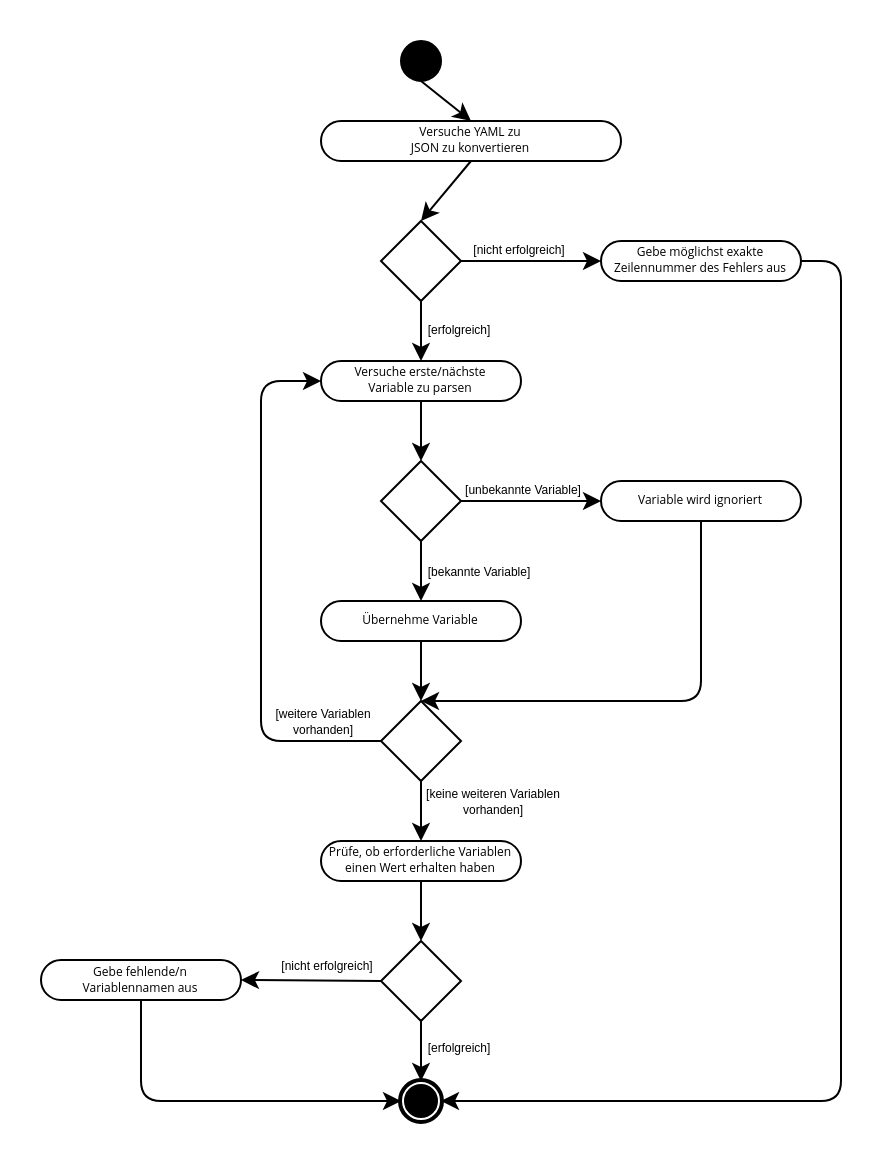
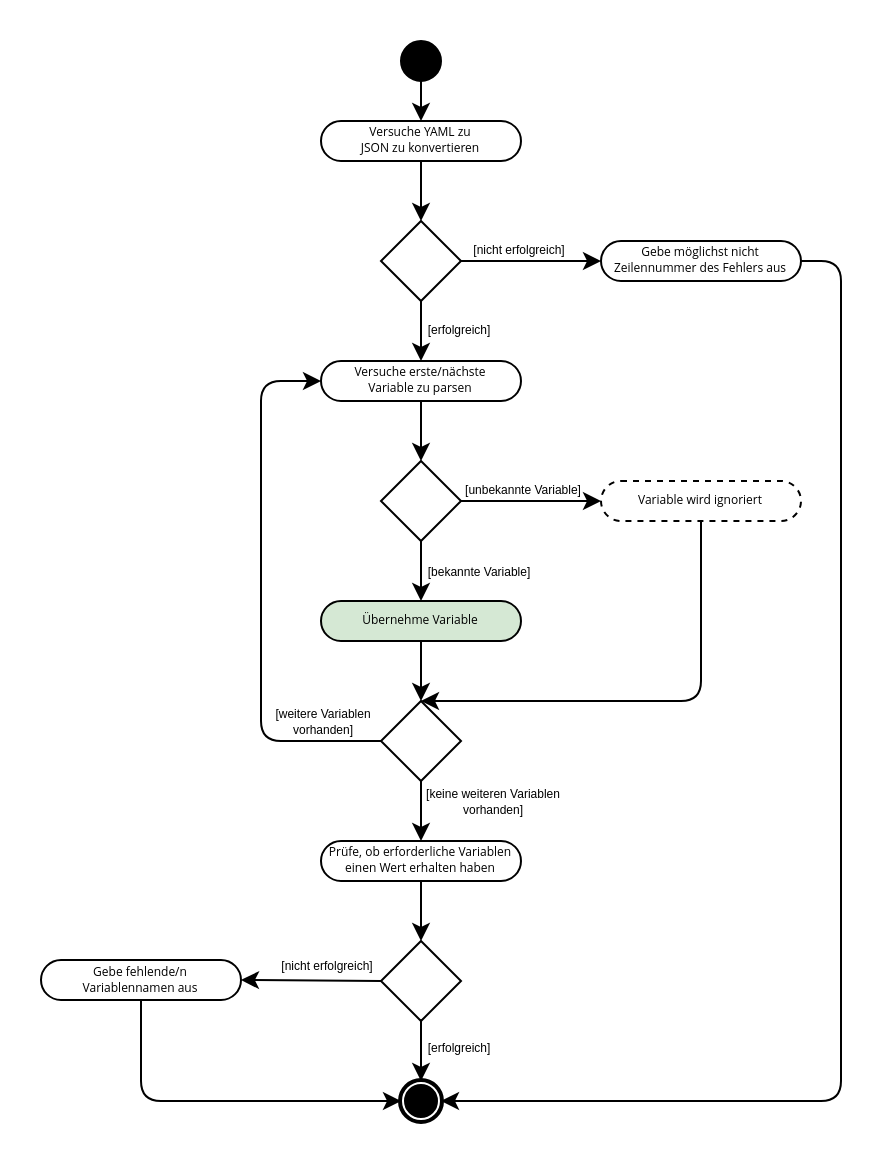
  <mxCell id="0" />
  <mxCell id="1" parent="0" />
  <mxCell id="2" value="" style="ellipse;whiteSpace=wrap;html=1;rounded=0;shadow=0;comic=0;labelBackgroundColor=none;strokeWidth=1;fillColor=#000000;fontFamily=Open Sans;fontSize=6;align=center;FType=g;labelPosition=center;verticalLabelPosition=middle;verticalAlign=middle;" vertex="1" parent="1"><mxGeometry x="200" y="20" width="20" height="20" as="geometry" /></mxCell>
- <mxCell id="3" value="&lt;font style=&quot;font-size: 6px&quot;&gt;Versuche YAML zu&lt;br&gt;JSON zu konvertieren&lt;/font&gt;" style="rounded=1;whiteSpace=wrap;html=1;shadow=0;comic=0;labelBackgroundColor=none;strokeWidth=1;fontFamily=Open Sans;fontSize=6;align=center;arcSize=50;FType=g;labelPosition=center;verticalLabelPosition=middle;verticalAlign=middle;" vertex="1" parent="1"><mxGeometry x="160" y="60" width="150" height="20" as="geometry" /></mxCell>
+ <mxCell id="3" value="&lt;font style=&quot;font-size: 6px&quot;&gt;Versuche YAML zu&lt;br&gt;JSON zu konvertieren&lt;/font&gt;" style="rounded=1;whiteSpace=wrap;html=1;shadow=0;comic=0;labelBackgroundColor=none;strokeWidth=1;fontFamily=Open Sans;fontSize=6;align=center;arcSize=50;FType=g;labelPosition=center;verticalLabelPosition=middle;verticalAlign=middle;" vertex="1" parent="1"><mxGeometry x="160" y="60" width="100" height="20" as="geometry" /></mxCell>
  <mxCell id="4" value="" style="shape=mxgraph.bpmn.shape;html=1;verticalLabelPosition=middle;labelBackgroundColor=#ffffff;verticalAlign=middle;perimeter=ellipsePerimeter;outline=end;symbol=terminate;rounded=0;shadow=0;comic=0;strokeWidth=1;fontFamily=Open Sans;fontSize=6;align=center;FType=g;labelPosition=center;" vertex="1" parent="1"><mxGeometry x="200" y="540" width="20" height="20" as="geometry" /></mxCell>
  <mxCell id="5" value="" style="rhombus;whiteSpace=wrap;html=1;fontSize=6;fontFamily=Open Sans;FType=g;labelPosition=center;verticalLabelPosition=middle;align=center;verticalAlign=middle;" vertex="1" parent="1"><mxGeometry x="190" y="110" width="40" height="40" as="geometry" /></mxCell>
- <mxCell id="6" value="Gebe möglichst exakte&lt;br&gt;Zeilennummer des Fehlers aus" style="rounded=1;whiteSpace=wrap;html=1;shadow=0;comic=0;labelBackgroundColor=none;strokeWidth=1;fontFamily=Open Sans;fontSize=6;align=center;arcSize=50;FType=g;labelPosition=center;verticalLabelPosition=middle;verticalAlign=middle;" vertex="1" parent="1"><mxGeometry x="300" y="120" width="100" height="20" as="geometry" /></mxCell>
+ <mxCell id="6" value="Gebe möglichst nicht&lt;br&gt;Zeilennummer des Fehlers aus" style="rounded=1;whiteSpace=wrap;html=1;shadow=0;comic=0;labelBackgroundColor=none;strokeWidth=1;fontFamily=Open Sans;fontSize=6;align=center;arcSize=50;FType=g;labelPosition=center;verticalLabelPosition=middle;verticalAlign=middle;" vertex="1" parent="1"><mxGeometry x="300" y="120" width="100" height="20" as="geometry" /></mxCell>
  <mxCell id="7" value="Versuche erste/nächste&lt;br&gt;Variable zu parsen" style="rounded=1;whiteSpace=wrap;html=1;shadow=0;comic=0;labelBackgroundColor=none;strokeWidth=1;fontFamily=Open Sans;fontSize=6;align=center;arcSize=50;FType=g;labelPosition=center;verticalLabelPosition=middle;verticalAlign=middle;" vertex="1" parent="1"><mxGeometry x="160" y="180" width="100" height="20" as="geometry" /></mxCell>
  <mxCell id="8" value="" style="rhombus;whiteSpace=wrap;html=1;fontSize=6;fontFamily=Open Sans;FType=g;labelPosition=center;verticalLabelPosition=middle;align=center;verticalAlign=middle;" vertex="1" parent="1"><mxGeometry x="190" y="230" width="40" height="40" as="geometry" /></mxCell>
- <mxCell id="9" value="Variable wird ignoriert" style="rounded=1;whiteSpace=wrap;html=1;shadow=0;comic=0;labelBackgroundColor=none;strokeWidth=1;fontFamily=Open Sans;fontSize=6;align=center;arcSize=50;FType=g;labelPosition=center;verticalLabelPosition=middle;verticalAlign=middle;" vertex="1" parent="1"><mxGeometry x="300" y="240" width="100" height="20" as="geometry" /></mxCell>
- <mxCell id="10" value="Übernehme Variable" style="rounded=1;whiteSpace=wrap;html=1;shadow=0;comic=0;labelBackgroundColor=none;strokeWidth=1;fontFamily=Open Sans;fontSize=6;align=center;arcSize=50;FType=g;labelPosition=center;verticalLabelPosition=middle;verticalAlign=middle;" vertex="1" parent="1"><mxGeometry x="160" y="300" width="100" height="20" as="geometry" /></mxCell>
+ <mxCell id="9" value="Variable wird ignoriert" style="rounded=1;whiteSpace=wrap;html=1;shadow=0;comic=0;labelBackgroundColor=none;strokeWidth=1;fontFamily=Open Sans;fontSize=6;align=center;arcSize=50;FType=g;labelPosition=center;verticalLabelPosition=middle;verticalAlign=middle;dashed=1;" vertex="1" parent="1"><mxGeometry x="300" y="240" width="100" height="20" as="geometry" /></mxCell>
+ <mxCell id="10" value="Übernehme Variable" style="rounded=1;whiteSpace=wrap;html=1;shadow=0;comic=0;labelBackgroundColor=none;strokeWidth=1;fontFamily=Open Sans;fontSize=6;align=center;arcSize=50;FType=g;labelPosition=center;verticalLabelPosition=middle;verticalAlign=middle;fillColor=#d5e8d4;" vertex="1" parent="1"><mxGeometry x="160" y="300" width="100" height="20" as="geometry" /></mxCell>
  <mxCell id="11" value="" style="rhombus;whiteSpace=wrap;html=1;fontSize=6;fontFamily=Open Sans;FType=g;labelPosition=center;verticalLabelPosition=middle;align=center;verticalAlign=middle;" vertex="1" parent="1"><mxGeometry x="190" y="350" width="40" height="40" as="geometry" /></mxCell>
  <mxCell id="12" value="Prüfe, ob erforderliche Variablen&lt;br&gt;einen Wert erhalten haben" style="rounded=1;whiteSpace=wrap;html=1;shadow=0;comic=0;labelBackgroundColor=none;strokeWidth=1;fontFamily=Open Sans;fontSize=6;align=center;arcSize=50;FType=g;labelPosition=center;verticalLabelPosition=middle;verticalAlign=middle;" vertex="1" parent="1"><mxGeometry x="160" y="420" width="100" height="20" as="geometry" /></mxCell>
  <mxCell id="13" value="" style="rhombus;whiteSpace=wrap;html=1;fontSize=6;fontFamily=Open Sans;FType=g;labelPosition=center;verticalLabelPosition=middle;align=center;verticalAlign=middle;" vertex="1" parent="1"><mxGeometry x="190" y="470" width="40" height="40" as="geometry" /></mxCell>
  <mxCell id="14" value="Gebe fehlende/n&lt;br&gt;Variablennamen aus" style="rounded=1;whiteSpace=wrap;html=1;shadow=0;comic=0;labelBackgroundColor=none;strokeWidth=1;fontFamily=Open Sans;fontSize=6;align=center;arcSize=50;FType=g;labelPosition=center;verticalLabelPosition=middle;verticalAlign=middle;" vertex="1" parent="1"><mxGeometry x="20" y="479.5" width="100" height="20" as="geometry" /></mxCell>
  <mxCell id="15" value="" style="endArrow=classic;html=1;exitX=0.5;exitY=1;exitDx=0;exitDy=0;entryX=0.5;entryY=0;entryDx=0;entryDy=0;fontSize=6;fontFamily=Open Sans;FType=g;labelPosition=center;verticalLabelPosition=middle;align=center;verticalAlign=middle;" edge="1" parent="1" source="2" target="3"><mxGeometry width="50" height="50" relative="1" as="geometry"><mxPoint x="330" y="90" as="sourcePoint" /><mxPoint x="380" y="40" as="targetPoint" /></mxGeometry></mxCell>
  <mxCell id="16" value="" style="endArrow=classic;html=1;entryX=0.5;entryY=0;entryDx=0;entryDy=0;exitX=0.5;exitY=1;exitDx=0;exitDy=0;fontSize=6;fontFamily=Open Sans;FType=g;labelPosition=center;verticalLabelPosition=middle;align=center;verticalAlign=middle;" edge="1" parent="1" source="3" target="5"><mxGeometry width="50" height="50" relative="1" as="geometry"><mxPoint x="340" y="100" as="sourcePoint" /><mxPoint x="390" y="50" as="targetPoint" /></mxGeometry></mxCell>
  <mxCell id="17" value="" style="endArrow=classic;html=1;entryX=0;entryY=0.5;entryDx=0;entryDy=0;exitX=1;exitY=0.5;exitDx=0;exitDy=0;fontSize=6;fontFamily=Open Sans;FType=g;labelPosition=center;verticalLabelPosition=middle;align=center;verticalAlign=middle;" edge="1" parent="1" source="5" target="6"><mxGeometry width="50" height="50" relative="1" as="geometry"><mxPoint x="350" y="110" as="sourcePoint" /><mxPoint x="400" y="60" as="targetPoint" /></mxGeometry></mxCell>
  <mxCell id="18" value="[nicht erfolgreich]" style="text;html=1;align=center;verticalAlign=middle;resizable=0;points=[];;labelBackgroundColor=#ffffff;fontSize=6;" vertex="1" connectable="0" parent="17"><mxGeometry x="-0.391" relative="1" as="geometry"><mxPoint x="7.5" y="-6" as="offset" /></mxGeometry></mxCell>
  <mxCell id="19" value="" style="endArrow=classic;html=1;exitX=0.5;exitY=1;exitDx=0;exitDy=0;entryX=0.5;entryY=0;entryDx=0;entryDy=0;fontSize=6;fontFamily=Open Sans;FType=g;labelPosition=center;verticalLabelPosition=middle;align=center;verticalAlign=middle;" edge="1" parent="1" source="5" target="7"><mxGeometry width="50" height="50" relative="1" as="geometry"><mxPoint x="360" y="120" as="sourcePoint" /><mxPoint x="410" y="70" as="targetPoint" /></mxGeometry></mxCell>
  <mxCell id="20" value="[erfolgreich]" style="text;html=1;align=center;verticalAlign=middle;resizable=0;points=[];;labelBackgroundColor=#ffffff;fontSize=6;" vertex="1" connectable="0" parent="19"><mxGeometry x="0.509" relative="1" as="geometry"><mxPoint x="18" y="-9" as="offset" /></mxGeometry></mxCell>
  <mxCell id="21" value="" style="endArrow=classic;html=1;exitX=0.5;exitY=1;exitDx=0;exitDy=0;entryX=0.5;entryY=0;entryDx=0;entryDy=0;fontSize=6;fontFamily=Open Sans;FType=g;labelPosition=center;verticalLabelPosition=middle;align=center;verticalAlign=middle;" edge="1" parent="1" source="7" target="8"><mxGeometry width="50" height="50" relative="1" as="geometry"><mxPoint x="370" y="130" as="sourcePoint" /><mxPoint x="420" y="80" as="targetPoint" /></mxGeometry></mxCell>
  <mxCell id="22" value="" style="endArrow=classic;html=1;entryX=0;entryY=0.5;entryDx=0;entryDy=0;exitX=1;exitY=0.5;exitDx=0;exitDy=0;fontSize=6;fontFamily=Open Sans;FType=g;labelPosition=center;verticalLabelPosition=middle;align=center;verticalAlign=middle;" edge="1" parent="1" source="8" target="9"><mxGeometry width="50" height="50" relative="1" as="geometry"><mxPoint x="380" y="140" as="sourcePoint" /><mxPoint x="430" y="90" as="targetPoint" /></mxGeometry></mxCell>
  <mxCell id="23" value="[unbekannte Variable]" style="text;html=1;align=center;verticalAlign=middle;resizable=0;points=[];;labelBackgroundColor=#ffffff;fontSize=6;" vertex="1" connectable="0" parent="22"><mxGeometry x="-0.219" relative="1" as="geometry"><mxPoint x="3" y="-6" as="offset" /></mxGeometry></mxCell>
  <mxCell id="24" value="" style="endArrow=classic;html=1;entryX=0.5;entryY=0;entryDx=0;entryDy=0;exitX=0.5;exitY=1;exitDx=0;exitDy=0;fontSize=6;fontFamily=Open Sans;FType=g;labelPosition=center;verticalLabelPosition=middle;align=center;verticalAlign=middle;" edge="1" parent="1" source="8" target="10"><mxGeometry width="50" height="50" relative="1" as="geometry"><mxPoint x="390" y="150" as="sourcePoint" /><mxPoint x="440" y="100" as="targetPoint" /></mxGeometry></mxCell>
  <mxCell id="25" value="[bekannte Variable]" style="text;html=1;align=center;verticalAlign=middle;resizable=0;points=[];;labelBackgroundColor=#ffffff;fontSize=6;" vertex="1" connectable="0" parent="24"><mxGeometry x="0.509" relative="1" as="geometry"><mxPoint x="28" y="-8" as="offset" /></mxGeometry></mxCell>
  <mxCell id="26" value="" style="endArrow=classic;html=1;exitX=0;exitY=0.5;exitDx=0;exitDy=0;entryX=0;entryY=0.5;entryDx=0;entryDy=0;fontSize=6;fontFamily=Open Sans;FType=g;labelPosition=center;verticalLabelPosition=middle;align=center;verticalAlign=middle;" edge="1" parent="1" source="11" target="7"><mxGeometry width="50" height="50" relative="1" as="geometry"><mxPoint x="120" y="360" as="sourcePoint" /><mxPoint x="130" y="190" as="targetPoint" /><Array as="points"><mxPoint x="130" y="370" /><mxPoint x="130" y="190" /></Array></mxGeometry></mxCell>
  <mxCell id="27" value="[weitere Variablen&lt;br&gt;vorhanden]" style="text;html=1;align=center;verticalAlign=middle;resizable=0;points=[];;labelBackgroundColor=#ffffff;fontSize=6;" vertex="1" connectable="0" parent="26"><mxGeometry x="-0.708" y="1" relative="1" as="geometry"><mxPoint x="9.5" y="-11" as="offset" /></mxGeometry></mxCell>
  <mxCell id="28" value="" style="endArrow=classic;html=1;entryX=1;entryY=0.5;entryDx=0;entryDy=0;exitX=0;exitY=0.5;exitDx=0;exitDy=0;fontSize=6;fontFamily=Open Sans;FType=g;labelPosition=center;verticalLabelPosition=middle;align=center;verticalAlign=middle;" edge="1" parent="1" source="13" target="14"><mxGeometry width="50" height="50" relative="1" as="geometry"><mxPoint x="230" y="300" as="sourcePoint" /><mxPoint x="230" y="320" as="targetPoint" /></mxGeometry></mxCell>
  <mxCell id="29" value="[nicht erfolgreich]" style="text;html=1;align=center;verticalAlign=middle;resizable=0;points=[];;labelBackgroundColor=#ffffff;fontSize=6;" vertex="1" connectable="0" parent="28"><mxGeometry x="-0.249" y="1" relative="1" as="geometry"><mxPoint x="-1" y="-8" as="offset" /></mxGeometry></mxCell>
  <mxCell id="30" value="" style="endArrow=classic;html=1;entryX=0.5;entryY=0;entryDx=0;entryDy=0;exitX=0.5;exitY=1;exitDx=0;exitDy=0;fontSize=6;fontFamily=Open Sans;FType=g;labelPosition=center;verticalLabelPosition=middle;align=center;verticalAlign=middle;" edge="1" parent="1" source="13" target="4"><mxGeometry width="50" height="50" relative="1" as="geometry"><mxPoint x="240" y="310" as="sourcePoint" /><mxPoint x="240" y="330" as="targetPoint" /></mxGeometry></mxCell>
  <mxCell id="31" value="[erfolgreich]" style="text;html=1;align=center;verticalAlign=middle;resizable=0;points=[];;labelBackgroundColor=#ffffff;fontSize=6;" vertex="1" connectable="0" parent="30"><mxGeometry x="0.585" y="-1" relative="1" as="geometry"><mxPoint x="19" y="-11" as="offset" /></mxGeometry></mxCell>
  <mxCell id="32" value="" style="endArrow=classic;html=1;entryX=0.5;entryY=0;entryDx=0;entryDy=0;exitX=0.5;exitY=1;exitDx=0;exitDy=0;fontSize=6;fontFamily=Open Sans;FType=g;labelPosition=center;verticalLabelPosition=middle;align=center;verticalAlign=middle;" edge="1" parent="1" source="12" target="13"><mxGeometry width="50" height="50" relative="1" as="geometry"><mxPoint x="250" y="320" as="sourcePoint" /><mxPoint x="250" y="340" as="targetPoint" /></mxGeometry></mxCell>
  <mxCell id="33" value="" style="endArrow=classic;html=1;entryX=0.5;entryY=0;entryDx=0;entryDy=0;exitX=0.5;exitY=1;exitDx=0;exitDy=0;fontSize=6;fontFamily=Open Sans;FType=g;labelPosition=center;verticalLabelPosition=middle;align=center;verticalAlign=middle;" edge="1" parent="1" source="11" target="12"><mxGeometry width="50" height="50" relative="1" as="geometry"><mxPoint x="260" y="330" as="sourcePoint" /><mxPoint x="260" y="350" as="targetPoint" /></mxGeometry></mxCell>
  <mxCell id="34" value="[keine weiteren Variablen&lt;br&gt;vorhanden]" style="text;html=1;align=center;verticalAlign=middle;resizable=0;points=[];;labelBackgroundColor=#ffffff;fontSize=6;" vertex="1" connectable="0" parent="33"><mxGeometry x="0.509" y="-1" relative="1" as="geometry"><mxPoint x="36" y="-13" as="offset" /></mxGeometry></mxCell>
  <mxCell id="35" value="" style="endArrow=classic;html=1;entryX=0.5;entryY=0;entryDx=0;entryDy=0;exitX=0.5;exitY=1;exitDx=0;exitDy=0;fontSize=6;fontFamily=Open Sans;FType=g;labelPosition=center;verticalLabelPosition=middle;align=center;verticalAlign=middle;" edge="1" parent="1" source="10" target="11"><mxGeometry width="50" height="50" relative="1" as="geometry"><mxPoint x="220" y="290" as="sourcePoint" /><mxPoint x="220" y="310" as="targetPoint" /></mxGeometry></mxCell>
  <mxCell id="36" value="" style="endArrow=classic;html=1;entryX=0.5;entryY=0;entryDx=0;entryDy=0;exitX=0.5;exitY=1;exitDx=0;exitDy=0;fontSize=6;fontFamily=Open Sans;FType=g;labelPosition=center;verticalLabelPosition=middle;align=center;verticalAlign=middle;" edge="1" parent="1" source="9" target="11"><mxGeometry width="50" height="50" relative="1" as="geometry"><mxPoint x="330" y="340" as="sourcePoint" /><mxPoint x="380" y="340" as="targetPoint" /><Array as="points"><mxPoint x="350" y="350" /></Array></mxGeometry></mxCell>
  <mxCell id="37" value="" style="endArrow=classic;html=1;entryX=0;entryY=0.5;entryDx=0;entryDy=0;exitX=0.5;exitY=1;exitDx=0;exitDy=0;fontSize=6;fontFamily=Open Sans;FType=g;labelPosition=center;verticalLabelPosition=middle;align=center;verticalAlign=middle;" edge="1" parent="1" source="14" target="4"><mxGeometry width="50" height="50" relative="1" as="geometry"><mxPoint x="190" y="500" as="sourcePoint" /><mxPoint x="140" y="500" as="targetPoint" /><Array as="points"><mxPoint x="70" y="550" /></Array></mxGeometry></mxCell>
  <mxCell id="38" value="" style="endArrow=classic;html=1;exitX=1;exitY=0.5;exitDx=0;exitDy=0;entryX=1;entryY=0.5;entryDx=0;entryDy=0;fontSize=6;fontFamily=Open Sans;FType=g;labelPosition=center;verticalLabelPosition=middle;align=center;verticalAlign=middle;" edge="1" parent="1" source="6" target="4"><mxGeometry width="50" height="50" relative="1" as="geometry"><mxPoint x="340" y="270" as="sourcePoint" /><mxPoint x="410" y="390" as="targetPoint" /><Array as="points"><mxPoint x="420" y="130" /><mxPoint x="420" y="550" /></Array></mxGeometry></mxCell>
